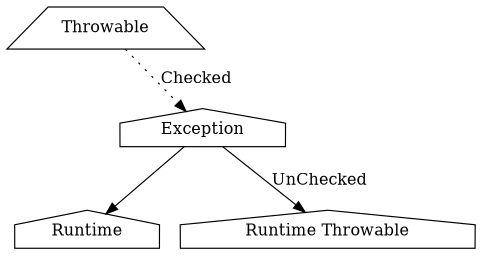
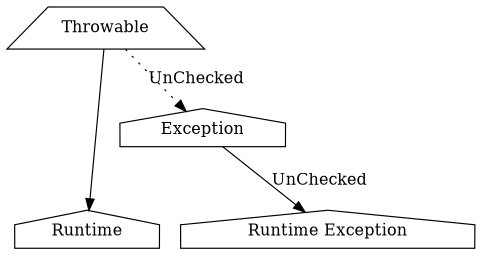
  digraph {
    node [shape=house]
    edge [style=solid]
    Throwable [shape=trapezium]
    n2 [label=Runtime]
    Exception
-   "Runtime Exception" [label="Runtime Throwable"]
-   Exception -> n2
-   Throwable -> Exception [label=Checked style=dotted]
+   "Runtime Exception"
+   Throwable -> n2
+   Throwable -> Exception [label=UnChecked style=dotted]
    Exception -> "Runtime Exception" [label=UnChecked]
  }
